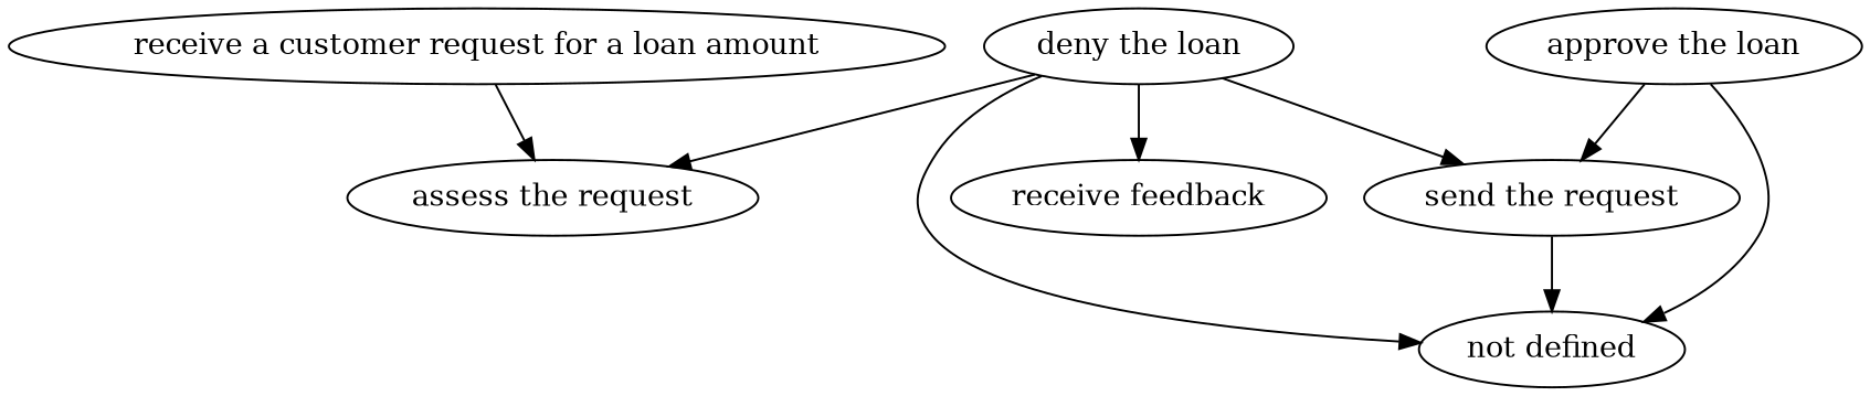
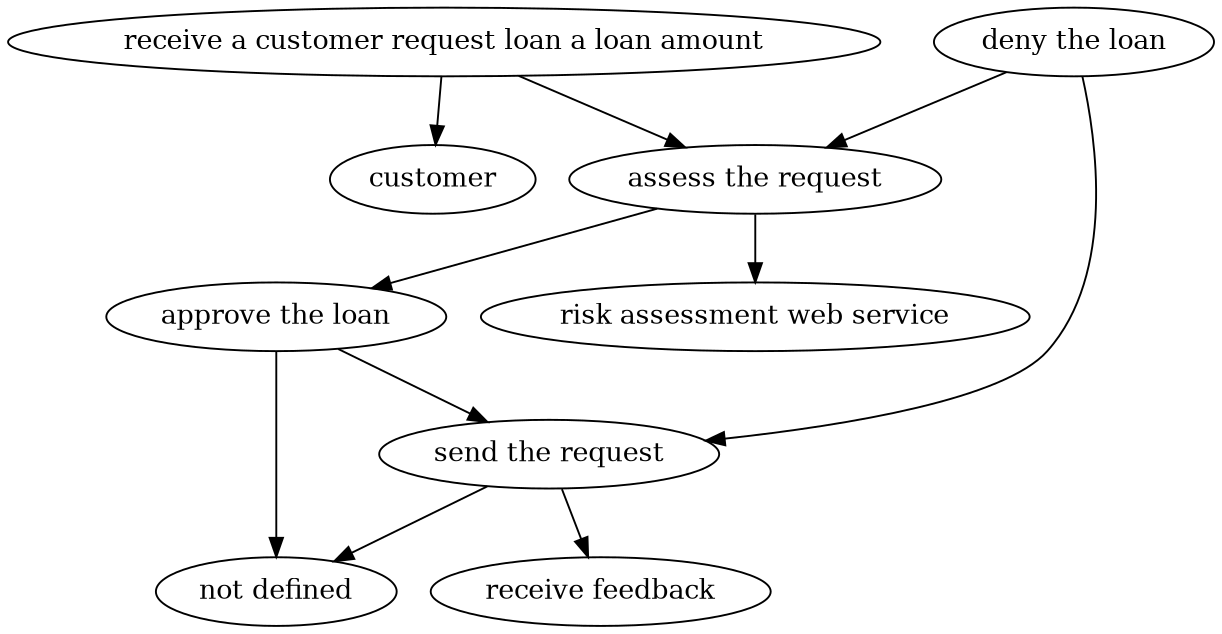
  strict digraph {
    edge [attrs="{'type': 'flow', 'label': 'flow'}"]
-   "receive a customer request for a loan amount" [attrs="{'type': 'Activity', 'label': 'receive a customer request for a loan amount'}"]
+   "receive a customer request for a loan amount" [attrs="{'type': 'Activity', 'label': 'receive a customer request for a loan amount'}" label="receive a customer request loan a loan amount"]
    "assess the request" [attrs="{'type': 'Activity', 'label': 'assess the request'}"]
+   customer [attrs="{'type': 'Actor', 'label': 'customer'}"]
    "approve the loan" [attrs="{'type': 'Activity', 'label': 'approve the loan'}"]
+   "risk assessment web service" [attrs="{'type': 'Actor', 'label': 'risk assessment web service'}"]
    "send the request" [attrs="{'type': 'Activity', 'label': 'send the request'}"]
    "not defined" [attrs="{'type': 'Actor', 'label': 'not defined'}"]
    "deny the loan" [attrs="{'type': 'Activity', 'label': 'deny the loan'}"]
    "receive feedback" [attrs="{'type': 'Activity', 'label': 'receive feedback'}"]
    "receive a customer request for a loan amount" -> "assess the request"
+   "receive a customer request for a loan amount" -> customer [attrs="{'type': 'actor performer', 'label': 'actor performer'}"]
+   "assess the request" -> "approve the loan"
+   "assess the request" -> "risk assessment web service" [attrs="{'type': 'actor performer', 'label': 'actor performer'}"]
    "approve the loan" -> "send the request"
    "approve the loan" -> "not defined" [attrs="{'type': 'actor performer', 'label': 'actor performer'}"]
    "send the request" -> "not defined" [attrs="{'type': 'actor performer', 'label': 'actor performer'}"]
-   "deny the loan" -> "receive feedback"
+   "send the request" -> "receive feedback"
    "deny the loan" -> "assess the request"
    "deny the loan" -> "send the request"
-   "deny the loan" -> "not defined" [attrs="{'type': 'actor performer', 'label': 'actor performer'}"]
  }
